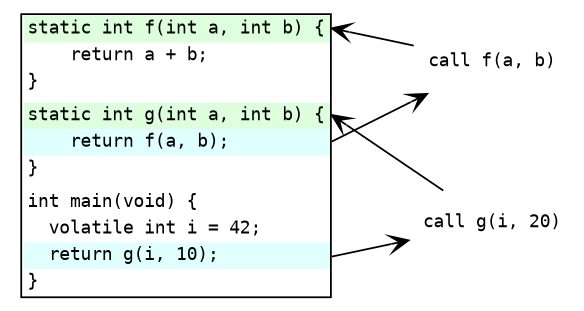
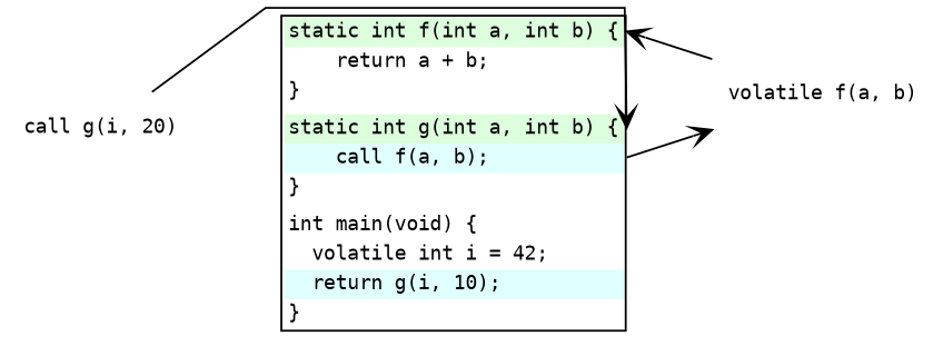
  digraph {
    rankdir=LR
    splines=polyline
    node [fontname=mono fontsize=10 shape=plaintext]
    edge [arrowhead=vee]
-   n1 [label=<       <TABLE BORDER="1" CELLBORDER="0" CELLSPACING="0">          <TR><TD ALIGN="left" PORT="f" bgcolor="#ddffdd"        >static int f(int a, int b) {</TD></TR>         <TR><TD ALIGN="left"                                   >    return a + b;</TD></TR>         <TR><TD ALIGN="left"                                   >}</TD></TR>         <TR><TD ALIGN="left"                                   ></TD></TR>         <TR><TD ALIGN="left" PORT="g" bgcolor="#ddffdd"        >static int g(int a, int b) {</TD></TR>         <TR><TD ALIGN="left" PORT="f_call" bgcolor="lightcyan" >    return f(a, b);</TD></TR>         <TR><TD ALIGN="left"                                   >}</TD></TR>         <TR><TD ALIGN="left"                                   ></TD></TR>         <TR><TD ALIGN="left"                                   >int main(void) {</TD></TR>         <TR><TD ALIGN="left"                                   >  volatile int i = 42;</TD></TR>         <TR><TD ALIGN="left" PORT="g_call" bgcolor="lightcyan" >  return g(i, 10);</TD></TR>         <TR><TD ALIGN="left"                                   >}</TD></TR>      </TABLE>   >]
+   n1 [label=<       <TABLE BORDER="1" CELLBORDER="0" CELLSPACING="0">          <TR><TD ALIGN="left" PORT="f" bgcolor="#ddffdd"        >static int f(int a, int b) {</TD></TR>         <TR><TD ALIGN="left"                                   >    return a + b;</TD></TR>         <TR><TD ALIGN="left"                                   >}</TD></TR>         <TR><TD ALIGN="left"                                   ></TD></TR>         <TR><TD ALIGN="left" PORT="g" bgcolor="#ddffdd"        >static int g(int a, int b) {</TD></TR>         <TR><TD ALIGN="left" PORT="f_call" bgcolor="lightcyan" >    call f(a, b);</TD></TR>         <TR><TD ALIGN="left"                                   >}</TD></TR>         <TR><TD ALIGN="left"                                   ></TD></TR>         <TR><TD ALIGN="left"                                   >int main(void) {</TD></TR>         <TR><TD ALIGN="left"                                   >  volatile int i = 42;</TD></TR>         <TR><TD ALIGN="left" PORT="g_call" bgcolor="lightcyan" >  return g(i, 10);</TD></TR>         <TR><TD ALIGN="left"                                   >}</TD></TR>      </TABLE>   >]
    n2 [label="call g(i, 20)"]
-   "call f(a, b)"
-   n1 -> n2 [tailport="g_call:e"]
+   "call f(a, b)" [label="volatile f(a, b)"]
    n1 -> "call f(a, b)" [tailport="f_call:e"]
    n2 -> n1 [headport="g:e"]
    "call f(a, b)" -> n1 [headport="f:e"]
  }
